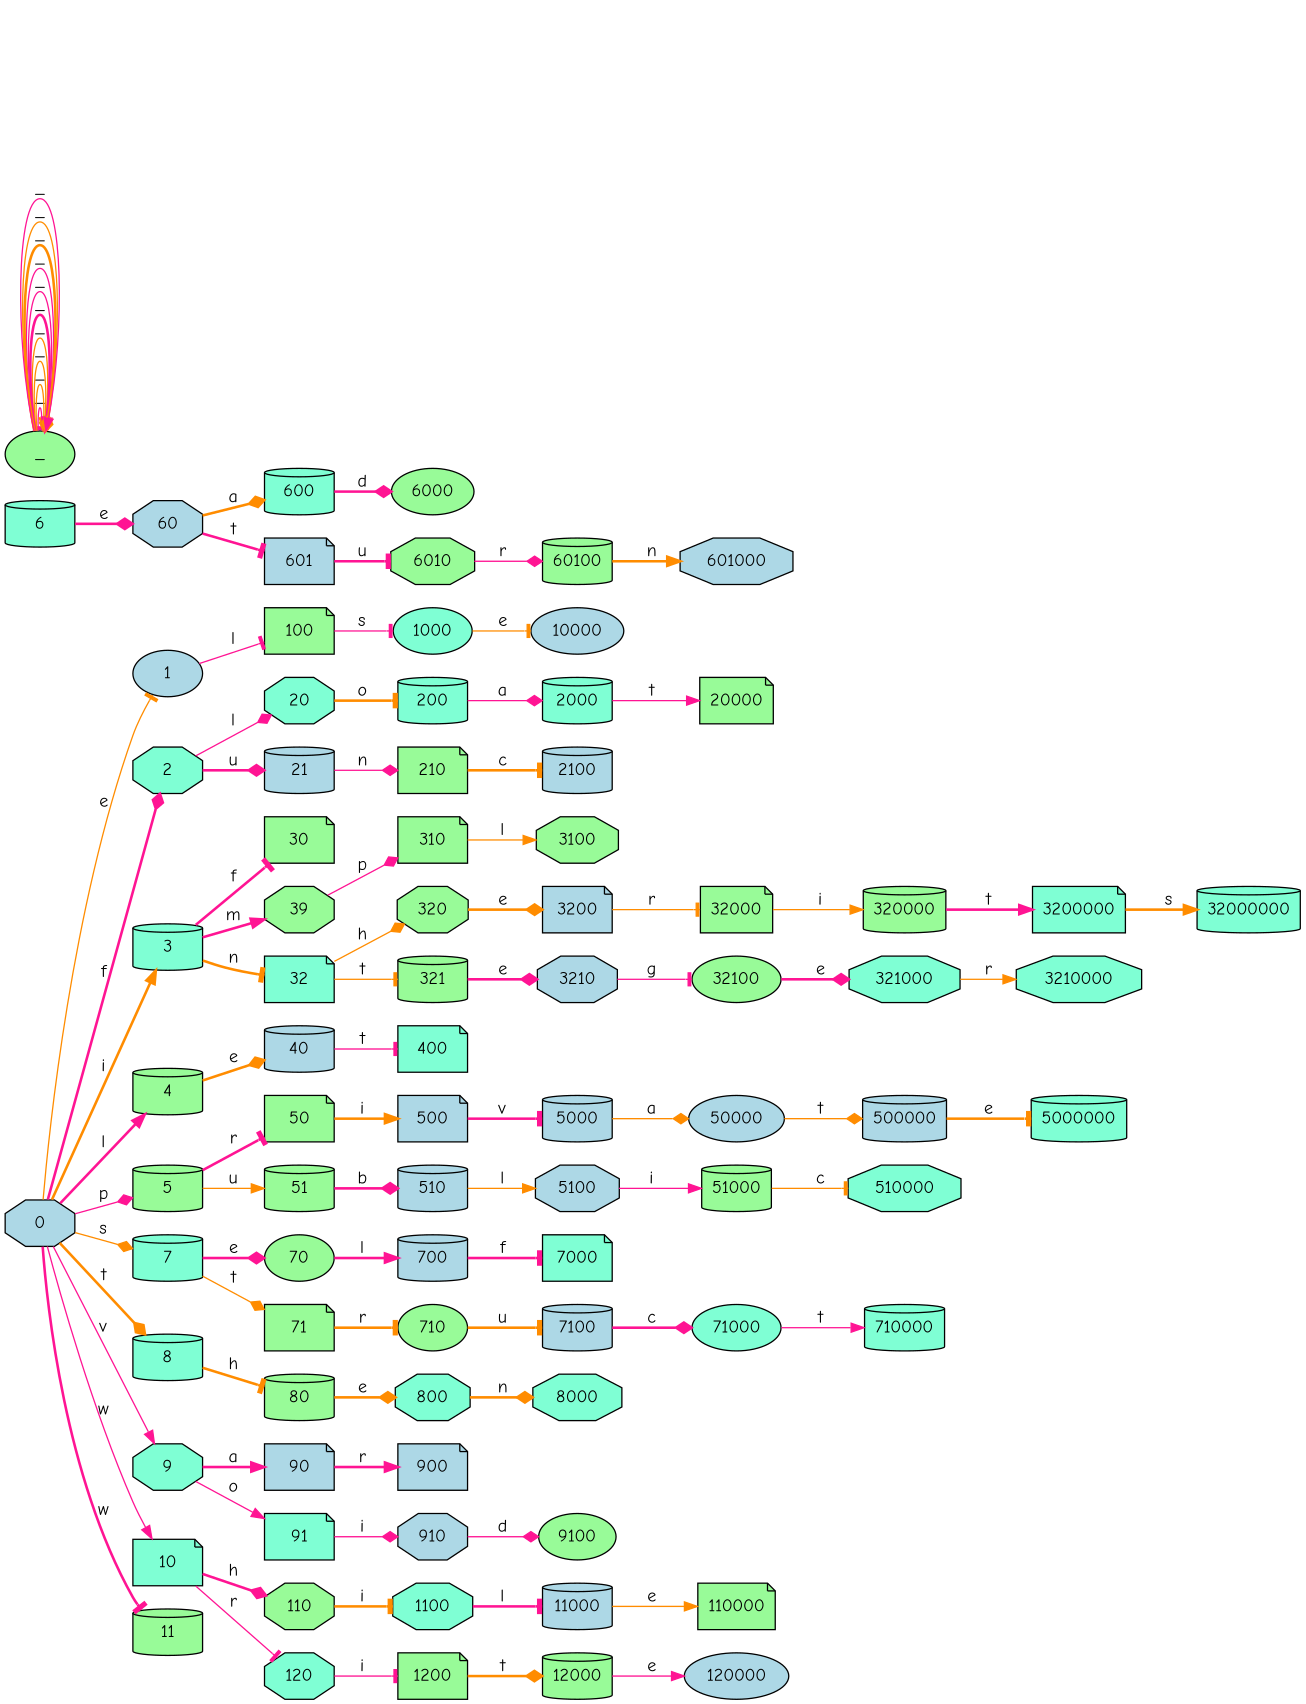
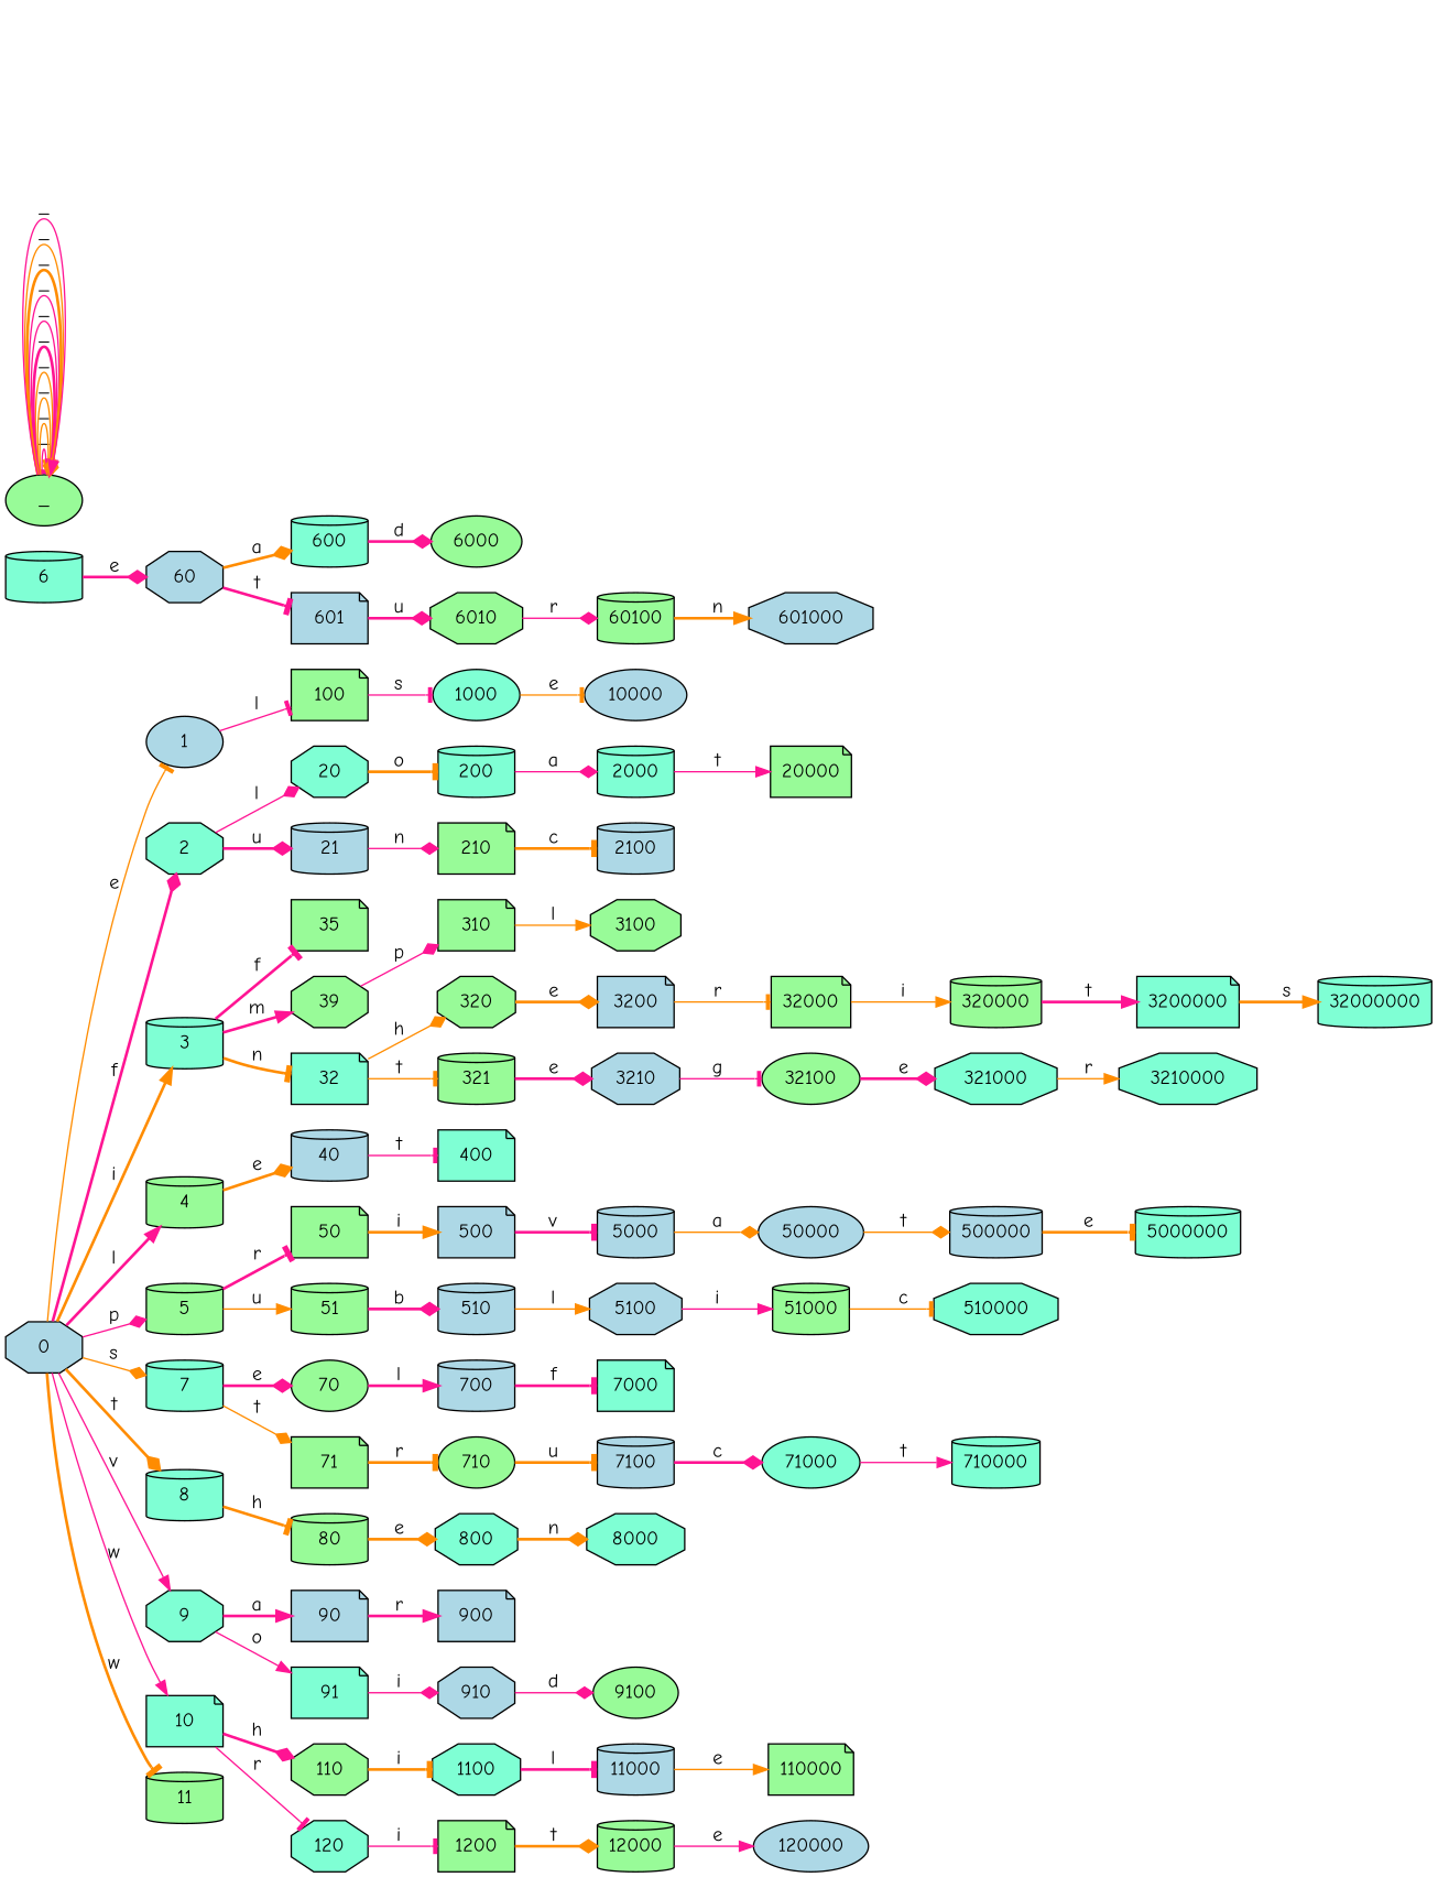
  digraph {
    fontname="Comic Neue"
    rankdir=LR
    node [fillcolor=palegreen fontname="Comic Neue" shape=cylinder style=filled]
    edge [arrowhead=diamond color=deeppink fontname="Comic Neue" style=solid]
    0 [fillcolor=lightblue shape=octagon]
    1 [fillcolor=lightblue shape=ellipse]
    2 [fillcolor=aquamarine shape=octagon]
    3 [fillcolor=aquamarine]
    4
    5
    7 [fillcolor=aquamarine]
    8 [fillcolor=aquamarine]
    9 [fillcolor=aquamarine shape=octagon]
    10 [fillcolor=aquamarine shape=note]
    11
    100 [shape=note]
    20 [fillcolor=aquamarine shape=octagon]
    21 [fillcolor=lightblue]
-   30 [shape=note]
+   30 [shape=note label=35]
    n16 [label=39 shape=octagon]
    32 [fillcolor=aquamarine shape=note]
    40 [fillcolor=lightblue]
    50 [shape=note]
    51
    6 [fillcolor=aquamarine]
    60 [fillcolor=lightblue shape=octagon]
    70 [shape=ellipse]
    71 [shape=note]
    80
    90 [fillcolor=lightblue shape=note]
    91 [fillcolor=aquamarine shape=note]
    110 [shape=octagon]
    120 [fillcolor=aquamarine shape=octagon]
    1000 [fillcolor=aquamarine shape=ellipse]
    10000 [fillcolor=lightblue shape=ellipse]
    200 [fillcolor=aquamarine]
    210 [shape=note]
    2000 [fillcolor=aquamarine]
    20000 [shape=note]
    _ [shape=ellipse]
    2100 [fillcolor=lightblue]
    310 [shape=note]
    320 [shape=octagon]
    321
    3100 [shape=octagon]
    3200 [fillcolor=lightblue shape=note]
    3210 [fillcolor=lightblue shape=octagon]
    32000 [shape=note]
    320000
    3200000 [fillcolor=aquamarine shape=note]
    32000000 [fillcolor=aquamarine]
    32100 [shape=ellipse]
    321000 [fillcolor=aquamarine shape=octagon]
    3210000 [fillcolor=aquamarine shape=octagon]
    400 [fillcolor=aquamarine shape=note]
    500 [fillcolor=lightblue shape=note]
    510 [fillcolor=lightblue]
    5000 [fillcolor=lightblue]
    50000 [fillcolor=lightblue shape=ellipse]
    500000 [fillcolor=lightblue]
    5000000 [fillcolor=aquamarine]
    5100 [fillcolor=lightblue shape=octagon]
    51000
    510000 [fillcolor=aquamarine shape=octagon]
    600 [fillcolor=aquamarine]
    601 [fillcolor=lightblue shape=note]
    6000 [shape=ellipse]
    6010 [shape=octagon]
    60100
    601000 [fillcolor=lightblue shape=octagon]
    700 [fillcolor=lightblue]
    710 [shape=ellipse]
    7000 [fillcolor=aquamarine shape=note]
    7100 [fillcolor=lightblue]
    71000 [fillcolor=aquamarine shape=ellipse]
    710000 [fillcolor=aquamarine]
    800 [fillcolor=aquamarine shape=octagon]
    8000 [fillcolor=aquamarine shape=octagon]
    900 [fillcolor=lightblue shape=note]
    910 [fillcolor=lightblue shape=octagon]
    9100 [shape=ellipse]
    1100 [fillcolor=aquamarine shape=octagon]
    1200 [shape=note]
    11000 [fillcolor=lightblue]
    110000 [shape=note]
    12000
    120000 [fillcolor=lightblue shape=ellipse]
    0 -> 1 [arrowhead=tee color=darkorange label=e]
    0 -> 2 [label=f style=bold]
    0 -> 3 [arrowhead=normal color=darkorange label=i style=bold]
    0 -> 4 [arrowhead=normal label=l style=bold]
    0 -> 5 [label=p]
    0 -> 7 [color=darkorange label=s]
    0 -> 8 [color=darkorange label=t style=bold]
    0 -> 9 [arrowhead=normal label=v]
    0 -> 10 [arrowhead=normal label=w]
-   0 -> 11 [arrowhead=tee label=w style=bold]
+   0 -> 11 [arrowhead=tee color=darkorange label=w style=bold]
    1 -> 100 [arrowhead=tee label=l]
    2 -> 20 [label=l]
    2 -> 21 [label=u style=bold]
    3 -> 30 [arrowhead=tee label=f style=bold]
    3 -> n16 [arrowhead=normal label=m style=bold]
    3 -> 32 [arrowhead=tee color=darkorange label=n style=bold]
    4 -> 40 [color=darkorange label=e style=bold]
    5 -> 50 [arrowhead=tee label=r style=bold]
    5 -> 51 [arrowhead=normal color=darkorange label=u]
    7 -> 70 [label=e style=bold]
    7 -> 71 [color=darkorange label=t]
    8 -> 80 [arrowhead=tee color=darkorange label=h style=bold]
    9 -> 90 [arrowhead=normal label=a style=bold]
    9 -> 91 [arrowhead=normal label=o]
    10 -> 110 [label=h style=bold]
    10 -> 120 [arrowhead=tee label=r]
    100 -> 1000 [arrowhead=tee label=s]
    20 -> 200 [arrowhead=tee color=darkorange label=o style=bold]
    21 -> 210 [label=n]
    n16 -> 310 [label=p]
    32 -> 320 [color=darkorange label=h]
    32 -> 321 [arrowhead=tee color=darkorange label=t]
    40 -> 400 [arrowhead=tee label=t]
    50 -> 500 [arrowhead=normal color=darkorange label=i style=bold]
    51 -> 510 [label=b style=bold]
    6 -> 60 [label=e style=bold]
    60 -> 600 [color=darkorange label=a style=bold]
    60 -> 601 [arrowhead=tee label=t style=bold]
    70 -> 700 [arrowhead=normal label=l style=bold]
    71 -> 710 [arrowhead=tee color=darkorange label=r style=bold]
    80 -> 800 [color=darkorange label=e style=bold]
    90 -> 900 [arrowhead=normal label=r style=bold]
    91 -> 910 [label=i]
    110 -> 1100 [arrowhead=tee color=darkorange label=i style=bold]
    120 -> 1200 [arrowhead=tee label=i]
    1000 -> 10000 [arrowhead=tee color=darkorange label=e]
    200 -> 2000 [label=a]
    210 -> 2100 [arrowhead=tee color=darkorange label=c style=bold]
    2000 -> 20000 [arrowhead=normal label=t]
    _ -> _ [arrowhead=tee label=_]
    _ -> _ [arrowhead=normal color=darkorange label=_]
    _ -> _ [color=darkorange label=_]
    _ -> _ [color=darkorange label=_]
    _ -> _ [arrowhead=normal label=_ style=bold]
    _ -> _ [label=_]
    _ -> _ [label=_]
    _ -> _ [color=darkorange label=_ style=bold]
    _ -> _ [arrowhead=normal color=darkorange label=_]
    _ -> _ [arrowhead=normal label=_]
    310 -> 3100 [arrowhead=normal color=darkorange label=l]
    320 -> 3200 [color=darkorange label=e style=bold]
    321 -> 3210 [label=e style=bold]
    3200 -> 32000 [arrowhead=tee color=darkorange label=r]
    3210 -> 32100 [arrowhead=tee label=g]
    32000 -> 320000 [arrowhead=normal color=darkorange label=i]
    320000 -> 3200000 [arrowhead=normal label=t style=bold]
    3200000 -> 32000000 [arrowhead=normal color=darkorange label=s style=bold]
    32100 -> 321000 [label=e style=bold]
    321000 -> 3210000 [arrowhead=normal color=darkorange label=r]
    500 -> 5000 [arrowhead=tee label=v style=bold]
    510 -> 5100 [arrowhead=normal color=darkorange label=l]
    5000 -> 50000 [color=darkorange label=a]
    50000 -> 500000 [color=darkorange label=t]
    500000 -> 5000000 [arrowhead=tee color=darkorange label=e style=bold]
    5100 -> 51000 [arrowhead=normal label=i]
    51000 -> 510000 [arrowhead=tee color=darkorange label=c]
    600 -> 6000 [label=d style=bold]
-   601 -> 6010 [arrowhead=tee label=u style=bold]
+   601 -> 6010 [label=u style=bold]
    6010 -> 60100 [label=r]
    60100 -> 601000 [arrowhead=normal color=darkorange label=n style=bold]
    700 -> 7000 [arrowhead=tee label=f style=bold]
    710 -> 7100 [arrowhead=tee color=darkorange label=u style=bold]
    7100 -> 71000 [label=c style=bold]
    71000 -> 710000 [arrowhead=normal label=t]
    800 -> 8000 [color=darkorange label=n style=bold]
    910 -> 9100 [label=d]
    1100 -> 11000 [arrowhead=tee label=l style=bold]
    1200 -> 12000 [color=darkorange label=t style=bold]
    11000 -> 110000 [arrowhead=normal color=darkorange label=e]
    12000 -> 120000 [arrowhead=normal label=e]
  }
